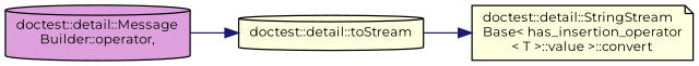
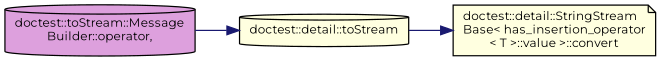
  digraph {
    rankdir=LR
    fontname=Montserrat
    node [color=black fillcolor=lightyellow fontname=Montserrat fontsize=10 shape=cylinder style=filled]
    edge [color=midnightblue fontname=Montserrat fontsize=10 labelfontname=Helvetica labelfontsize=10 style=solid]
-   n1 [fillcolor=plum fontcolor=black height=0.2 label="doctest::detail::Message\lBuilder::operator," width=0.4]
+   n1 [fillcolor=plum fontcolor=black height=0.2 label="doctest::toStream::Message\lBuilder::operator," width=0.4]
    n2 [height=0.2 label="doctest::detail::toStream" width=0.4]
    n3 [height=0.2 label="doctest::detail::StringStream\lBase\< has_insertion_operator\l\< T \>::value \>::convert" shape=note width=0.4]
    n1 -> n2
    n2 -> n3
  }
